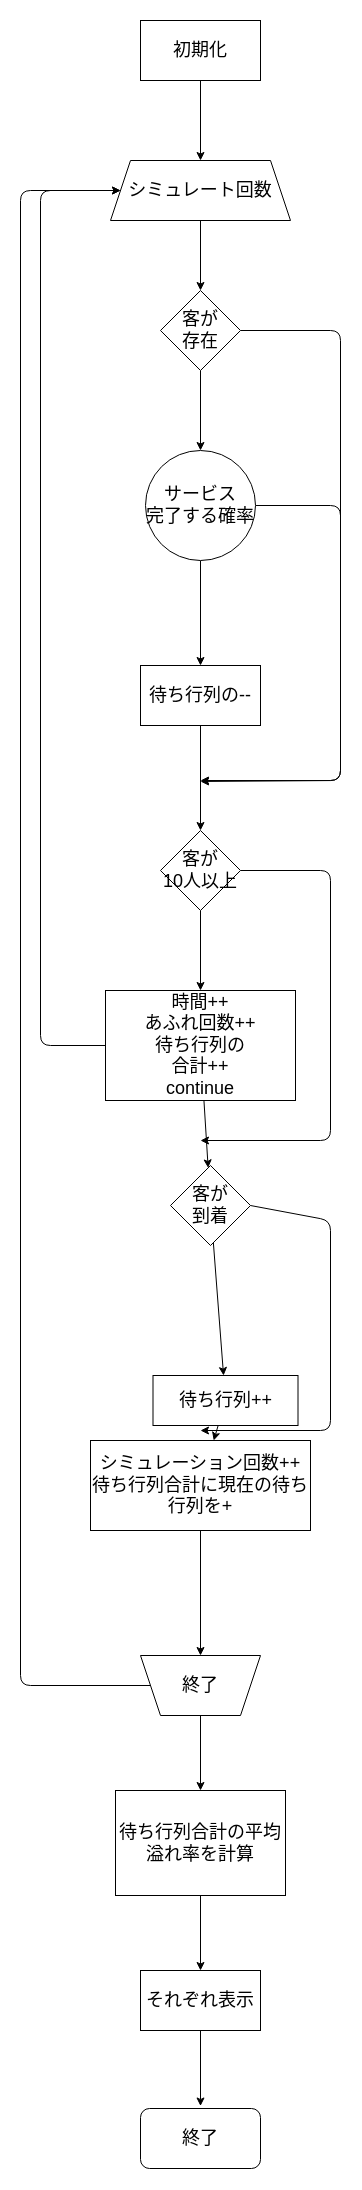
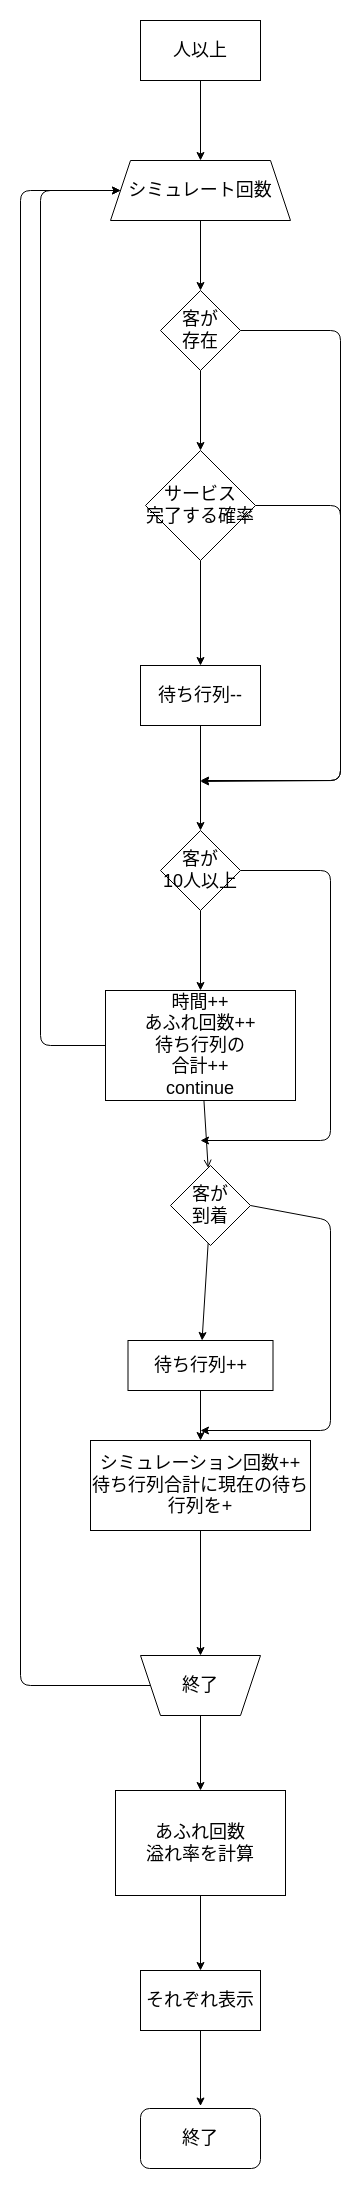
  <mxCell id="0" />
  <mxCell id="1" parent="0" />
  <mxCell id="2" value="" style="edgeStyle=none;html=1;" edge="1" parent="1" source="3" target="5"><mxGeometry relative="1" as="geometry" /></mxCell>
- <mxCell id="3" value="初期化" style="rounded=0;whiteSpace=wrap;html=1;fontSize=18;" vertex="1" parent="1"><mxGeometry x="140" y="20" width="120" height="60" as="geometry" /></mxCell>
+ <mxCell id="3" value="人以上" style="rounded=0;whiteSpace=wrap;html=1;fontSize=18;" vertex="1" parent="1"><mxGeometry x="140" y="20" width="120" height="60" as="geometry" /></mxCell>
  <mxCell id="4" value="" style="edgeStyle=none;html=1;" edge="1" parent="1" source="5" target="8"><mxGeometry relative="1" as="geometry" /></mxCell>
  <mxCell id="5" value="シミュレート回数" style="shape=trapezoid;perimeter=trapezoidPerimeter;whiteSpace=wrap;html=1;fixedSize=1;fontSize=18;rounded=0;" vertex="1" parent="1"><mxGeometry x="110" y="160" width="180" height="60" as="geometry" /></mxCell>
  <mxCell id="6" value="" style="edgeStyle=none;html=1;" edge="1" parent="1" source="8" target="11"><mxGeometry relative="1" as="geometry" /></mxCell>
  <mxCell id="7" style="edgeStyle=none;html=1;exitX=1;exitY=0.5;exitDx=0;exitDy=0;" edge="1" parent="1" source="8"><mxGeometry relative="1" as="geometry"><mxPoint x="200" y="781" as="targetPoint" /><Array as="points"><mxPoint x="340" y="330" /><mxPoint x="340" y="780" /></Array></mxGeometry></mxCell>
  <mxCell id="8" value="客が&lt;br&gt;存在" style="rhombus;whiteSpace=wrap;html=1;fontSize=18;rounded=0;" vertex="1" parent="1"><mxGeometry x="160" y="290" width="80" height="80" as="geometry" /></mxCell>
  <mxCell id="9" value="" style="edgeStyle=none;html=1;" edge="1" parent="1" source="11" target="13"><mxGeometry relative="1" as="geometry" /></mxCell>
  <mxCell id="10" style="edgeStyle=none;html=1;exitX=1;exitY=0.5;exitDx=0;exitDy=0;" edge="1" parent="1" source="11"><mxGeometry relative="1" as="geometry"><mxPoint x="200" y="780" as="targetPoint" /><Array as="points"><mxPoint x="340" y="505" /><mxPoint x="340" y="780" /></Array></mxGeometry></mxCell>
- <mxCell id="11" value="サービス&lt;br&gt;完了する確率" style="ellipse;whiteSpace=wrap;html=1;fontSize=18;" vertex="1" parent="1"><mxGeometry x="145" y="450" width="110" height="110" as="geometry" /></mxCell>
+ <mxCell id="11" value="サービス&lt;br&gt;完了する確率" style="rhombus;whiteSpace=wrap;html=1;fontSize=18;rounded=0;" vertex="1" parent="1"><mxGeometry x="145" y="450" width="110" height="110" as="geometry" /></mxCell>
  <mxCell id="12" value="" style="edgeStyle=none;html=1;" edge="1" parent="1" source="13" target="16"><mxGeometry relative="1" as="geometry" /></mxCell>
- <mxCell id="13" value="待ち行列の--" style="whiteSpace=wrap;html=1;fontSize=18;rounded=0;" vertex="1" parent="1"><mxGeometry x="140" y="665" width="120" height="60" as="geometry" /></mxCell>
+ <mxCell id="13" value="待ち行列--" style="whiteSpace=wrap;html=1;fontSize=18;rounded=0;" vertex="1" parent="1"><mxGeometry x="140" y="665" width="120" height="60" as="geometry" /></mxCell>
  <mxCell id="14" value="" style="edgeStyle=none;html=1;" edge="1" parent="1" source="16" target="19"><mxGeometry relative="1" as="geometry" /></mxCell>
  <mxCell id="15" style="edgeStyle=none;html=1;exitX=1;exitY=0.5;exitDx=0;exitDy=0;" edge="1" parent="1" source="16"><mxGeometry relative="1" as="geometry"><mxPoint x="200" y="1140" as="targetPoint" /><Array as="points"><mxPoint x="330" y="870" /><mxPoint x="330" y="1140" /></Array></mxGeometry></mxCell>
  <mxCell id="16" value="客が&lt;br&gt;10人以上" style="rhombus;whiteSpace=wrap;html=1;fontSize=18;rounded=0;" vertex="1" parent="1"><mxGeometry x="160" y="830" width="80" height="80" as="geometry" /></mxCell>
  <mxCell id="17" style="edgeStyle=none;html=1;exitX=0;exitY=0.5;exitDx=0;exitDy=0;entryX=0;entryY=0.5;entryDx=0;entryDy=0;" edge="1" parent="1" source="19" target="5"><mxGeometry relative="1" as="geometry"><Array as="points"><mxPoint x="40" y="1045" /><mxPoint x="40" y="190" /></Array></mxGeometry></mxCell>
- <mxCell id="18" value="" style="edgeStyle=none;html=1;" edge="1" parent="1" source="19" target="22"><mxGeometry relative="1" as="geometry" /></mxCell>
+ <mxCell id="18" value="" style="edgeStyle=none;html=1;endArrow=open;" edge="1" parent="1" source="19" target="22"><mxGeometry relative="1" as="geometry" /></mxCell>
  <mxCell id="19" value="時間++&lt;br&gt;あふれ回数++&lt;br&gt;待ち行列の&lt;br&gt;合計++&lt;br&gt;continue" style="whiteSpace=wrap;html=1;fontSize=18;rounded=0;" vertex="1" parent="1"><mxGeometry x="105" y="990" width="190" height="110" as="geometry" /></mxCell>
  <mxCell id="20" value="" style="edgeStyle=none;html=1;" edge="1" parent="1" source="22" target="24"><mxGeometry relative="1" as="geometry" /></mxCell>
  <mxCell id="21" style="edgeStyle=none;html=1;exitX=1;exitY=0.5;exitDx=0;exitDy=0;" edge="1" parent="1" source="22"><mxGeometry relative="1" as="geometry"><mxPoint x="200" y="1430" as="targetPoint" /><Array as="points"><mxPoint x="330" y="1220" /><mxPoint x="330" y="1430" /></Array></mxGeometry></mxCell>
  <mxCell id="22" value="客が&lt;br&gt;到着" style="rhombus;whiteSpace=wrap;html=1;fontSize=18;rounded=0;" vertex="1" parent="1"><mxGeometry x="170" y="1165" width="80" height="80" as="geometry" /></mxCell>
  <mxCell id="23" value="" style="edgeStyle=none;html=1;" edge="1" parent="1" source="24" target="27"><mxGeometry relative="1" as="geometry" /></mxCell>
- <mxCell id="24" value="待ち行列++" style="whiteSpace=wrap;html=1;fontSize=18;rounded=0;" vertex="1" parent="1"><mxGeometry x="152.5" y="1375" width="145" height="50" as="geometry" /></mxCell>
+ <mxCell id="24" value="待ち行列++" style="whiteSpace=wrap;html=1;fontSize=18;rounded=0;" vertex="1" parent="1"><mxGeometry x="127.5" y="1340" width="145" height="50" as="geometry" /></mxCell>
  <mxCell id="25" style="edgeStyle=none;html=1;exitX=1;exitY=0.5;exitDx=0;exitDy=0;entryX=0;entryY=0.5;entryDx=0;entryDy=0;" edge="1" parent="1" source="34" target="5"><mxGeometry relative="1" as="geometry"><Array as="points"><mxPoint y="1685" x="20" /><mxPoint y="190" x="20" /></Array></mxGeometry></mxCell>
  <mxCell id="26" value="" style="edgeStyle=none;html=1;fontSize=18;" edge="1" parent="1" source="27" target="34"><mxGeometry relative="1" as="geometry" /></mxCell>
  <mxCell id="27" value="シミュレーション回数++&lt;br&gt;待ち行列合計に現在の待ち行列を+" style="whiteSpace=wrap;html=1;fontSize=18;rounded=0;" vertex="1" parent="1"><mxGeometry x="90" y="1440" width="220" height="90" as="geometry" /></mxCell>
  <mxCell id="28" value="" style="edgeStyle=none;html=1;fontSize=18;" edge="1" parent="1" source="29" target="31"><mxGeometry relative="1" as="geometry" /></mxCell>
- <mxCell id="29" value="待ち行列合計の平均&lt;br&gt;溢れ率を計算" style="whiteSpace=wrap;html=1;fontSize=18;rounded=0;" vertex="1" parent="1"><mxGeometry x="115" y="1790" width="170" height="105" as="geometry" /></mxCell>
+ <mxCell id="29" value="あふれ回数&lt;br&gt;溢れ率を計算" style="whiteSpace=wrap;html=1;fontSize=18;rounded=0;" vertex="1" parent="1"><mxGeometry x="115" y="1790" width="170" height="105" as="geometry" /></mxCell>
  <mxCell id="30" value="" style="edgeStyle=none;html=1;" edge="1" parent="1" source="31"><mxGeometry relative="1" as="geometry"><mxPoint x="200" y="2105.5" as="targetPoint" /></mxGeometry></mxCell>
  <mxCell id="31" value="それぞれ表示" style="whiteSpace=wrap;html=1;fontSize=18;rounded=0;" vertex="1" parent="1"><mxGeometry x="140" y="1970" width="120" height="60" as="geometry" /></mxCell>
  <mxCell id="32" value="&lt;font style=&quot;font-size: 18px;&quot;&gt;終了&lt;/font&gt;" style="rounded=1;whiteSpace=wrap;html=1;" vertex="1" parent="1"><mxGeometry x="140" y="2108" width="120" height="60" as="geometry" /></mxCell>
  <mxCell id="33" value="" style="edgeStyle=none;html=1;fontSize=18;" edge="1" parent="1" source="34" target="29"><mxGeometry relative="1" as="geometry" /></mxCell>
  <mxCell id="34" value="終了" style="shape=trapezoid;perimeter=trapezoidPerimeter;whiteSpace=wrap;html=1;fixedSize=1;fontSize=18;rounded=0;direction=west;" vertex="1" parent="1"><mxGeometry x="140" y="1655" width="120" height="60" as="geometry" /></mxCell>
